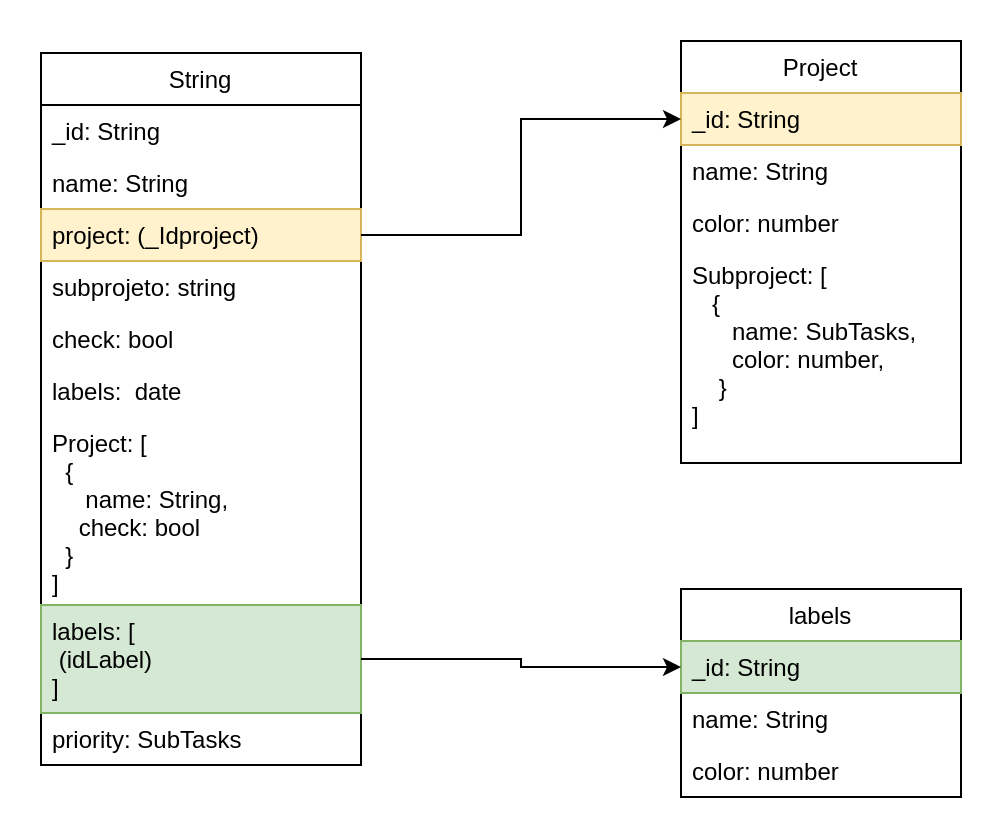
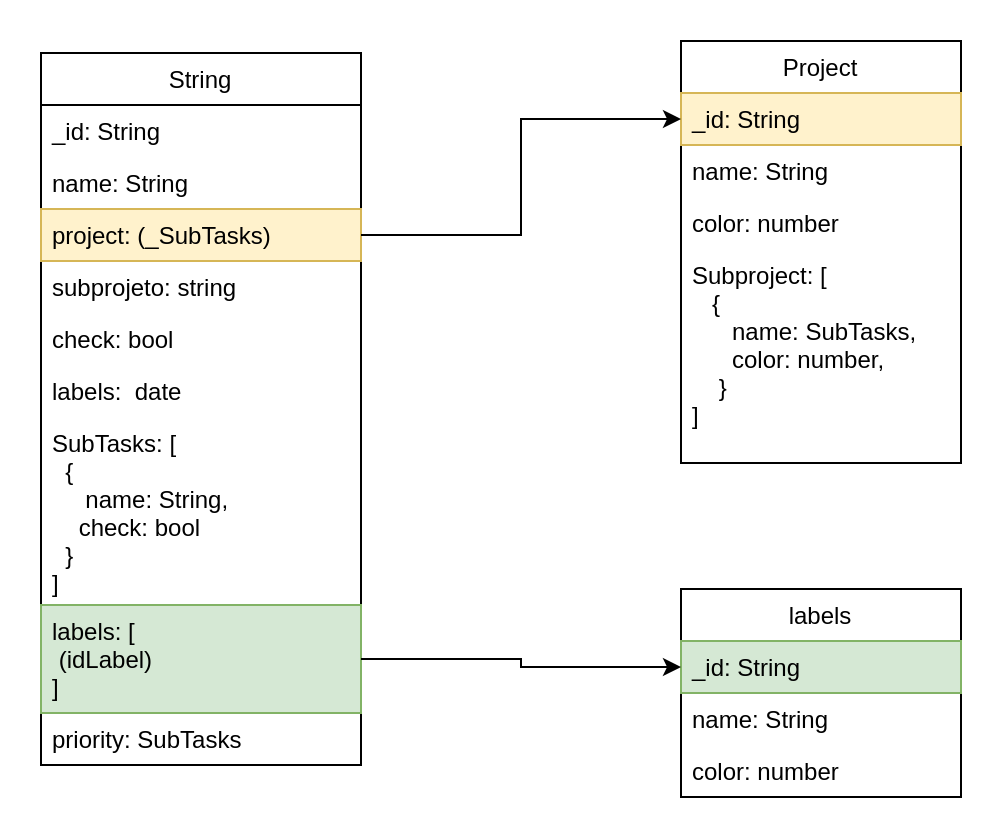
  <mxCell id="0" />
  <mxCell id="1" parent="0" />
  <mxCell id="2" value="String" style="swimlane;fontStyle=0;childLayout=stackLayout;horizontal=1;startSize=26;fillColor=none;horizontalStack=0;resizeParent=1;resizeParentMax=0;resizeLast=0;collapsible=1;marginBottom=0;recursiveResize=0;resizable=1;resizeHeight=1;" vertex="1" parent="1"><mxGeometry x="20" y="26" width="160" height="356" as="geometry"><mxRectangle x="120" y="260" width="60" height="26" as="alternateBounds" /></mxGeometry></mxCell>
  <mxCell id="3" value="_id: String&#10;&#10;" style="text;strokeColor=none;fillColor=none;align=left;verticalAlign=top;spacingLeft=4;spacingRight=4;overflow=hidden;rotatable=0;points=[[0,0.5],[1,0.5]];portConstraint=eastwest;" vertex="1" parent="2"><mxGeometry y="26" width="160" height="26" as="geometry" /></mxCell>
  <mxCell id="4" value="name: String" style="text;strokeColor=none;fillColor=none;align=left;verticalAlign=top;spacingLeft=4;spacingRight=4;overflow=hidden;rotatable=0;points=[[0,0.5],[1,0.5]];portConstraint=eastwest;" vertex="1" parent="2"><mxGeometry y="52" width="160" height="26" as="geometry" /></mxCell>
- <mxCell id="5" value="project: (_Idproject)" style="text;strokeColor=#d6b656;fillColor=#fff2cc;align=left;verticalAlign=top;spacingLeft=4;spacingRight=4;overflow=hidden;rotatable=0;points=[[0,0.5],[1,0.5]];portConstraint=eastwest;" vertex="1" parent="2"><mxGeometry y="78" width="160" height="26" as="geometry" /></mxCell>
+ <mxCell id="5" value="project: (_SubTasks)" style="text;strokeColor=#d6b656;fillColor=#fff2cc;align=left;verticalAlign=top;spacingLeft=4;spacingRight=4;overflow=hidden;rotatable=0;points=[[0,0.5],[1,0.5]];portConstraint=eastwest;" vertex="1" parent="2"><mxGeometry y="78" width="160" height="26" as="geometry" /></mxCell>
  <mxCell id="6" value="subprojeto: string" style="text;strokeColor=none;fillColor=none;align=left;verticalAlign=top;spacingLeft=4;spacingRight=4;overflow=hidden;rotatable=0;points=[[0,0.5],[1,0.5]];portConstraint=eastwest;" vertex="1" parent="2"><mxGeometry y="104" width="160" height="26" as="geometry" /></mxCell>
  <mxCell id="7" value="check: bool" style="text;strokeColor=none;fillColor=none;align=left;verticalAlign=top;spacingLeft=4;spacingRight=4;overflow=hidden;rotatable=0;points=[[0,0.5],[1,0.5]];portConstraint=eastwest;" vertex="1" parent="2"><mxGeometry y="130" width="160" height="26" as="geometry" /></mxCell>
  <mxCell id="8" value="labels:  date" style="text;strokeColor=none;fillColor=none;align=left;verticalAlign=top;spacingLeft=4;spacingRight=4;overflow=hidden;rotatable=0;points=[[0,0.5],[1,0.5]];portConstraint=eastwest;" vertex="1" parent="2"><mxGeometry y="156" width="160" height="26" as="geometry" /></mxCell>
- <mxCell id="9" value="Project: [&#10;  {&#10;     name: String,&#10;    check: bool&#10;  }&#10;]&#10;" style="text;strokeColor=none;fillColor=none;align=left;verticalAlign=top;spacingLeft=4;spacingRight=4;overflow=hidden;rotatable=0;points=[[0,0.5],[1,0.5]];portConstraint=eastwest;" vertex="1" parent="2"><mxGeometry y="182" width="160" height="94" as="geometry" /></mxCell>
+ <mxCell id="9" value="SubTasks: [&#10;  {&#10;     name: String,&#10;    check: bool&#10;  }&#10;]&#10;" style="text;strokeColor=none;fillColor=none;align=left;verticalAlign=top;spacingLeft=4;spacingRight=4;overflow=hidden;rotatable=0;points=[[0,0.5],[1,0.5]];portConstraint=eastwest;" vertex="1" parent="2"><mxGeometry y="182" width="160" height="94" as="geometry" /></mxCell>
  <mxCell id="10" value="labels: [&#10; (idLabel)&#10;]&#10;" style="text;strokeColor=#82b366;fillColor=#d5e8d4;align=left;verticalAlign=top;spacingLeft=4;spacingRight=4;overflow=hidden;rotatable=0;points=[[0,0.5],[1,0.5]];portConstraint=eastwest;" vertex="1" parent="2"><mxGeometry y="276" width="160" height="54" as="geometry" /></mxCell>
  <mxCell id="11" value="priority: SubTasks&#10;&#10;" style="text;strokeColor=none;fillColor=none;align=left;verticalAlign=top;spacingLeft=4;spacingRight=4;overflow=hidden;rotatable=0;points=[[0,0.5],[1,0.5]];portConstraint=eastwest;" vertex="1" parent="2"><mxGeometry y="330" width="160" height="26" as="geometry" /></mxCell>
  <mxCell id="12" value="Project" style="swimlane;fontStyle=0;childLayout=stackLayout;horizontal=1;startSize=26;fillColor=none;horizontalStack=0;resizeParent=1;resizeParentMax=0;resizeLast=0;collapsible=1;marginBottom=0;" vertex="1" parent="1"><mxGeometry x="340" y="20" width="140" height="211" as="geometry" /></mxCell>
  <mxCell id="13" value="_id: String&#10;&#10;" style="text;strokeColor=#d6b656;fillColor=#fff2cc;align=left;verticalAlign=top;spacingLeft=4;spacingRight=4;overflow=hidden;rotatable=0;points=[[0,0.5],[1,0.5]];portConstraint=eastwest;" vertex="1" parent="12"><mxGeometry y="26" width="140" height="26" as="geometry" /></mxCell>
  <mxCell id="14" value="name: String" style="text;strokeColor=none;fillColor=none;align=left;verticalAlign=top;spacingLeft=4;spacingRight=4;overflow=hidden;rotatable=0;points=[[0,0.5],[1,0.5]];portConstraint=eastwest;" vertex="1" parent="12"><mxGeometry y="52" width="140" height="26" as="geometry" /></mxCell>
  <mxCell id="15" value="color: number" style="text;strokeColor=none;fillColor=none;align=left;verticalAlign=top;spacingLeft=4;spacingRight=4;overflow=hidden;rotatable=0;points=[[0,0.5],[1,0.5]];portConstraint=eastwest;" vertex="1" parent="12"><mxGeometry y="78" width="140" height="26" as="geometry" /></mxCell>
  <mxCell id="16" value="Subproject: [&#10;   {&#10;      name: SubTasks,&#10;      color: number,&#10;    }&#10;]" style="text;strokeColor=none;fillColor=none;align=left;verticalAlign=top;spacingLeft=4;spacingRight=4;overflow=hidden;rotatable=0;points=[[0,0.5],[1,0.5]];portConstraint=eastwest;" vertex="1" parent="12"><mxGeometry y="104" width="140" height="107" as="geometry" /></mxCell>
  <mxCell id="17" value="labels" style="swimlane;fontStyle=0;childLayout=stackLayout;horizontal=1;startSize=26;fillColor=none;horizontalStack=0;resizeParent=1;resizeParentMax=0;resizeLast=0;collapsible=1;marginBottom=0;" vertex="1" parent="1"><mxGeometry x="340" y="294" width="140" height="104" as="geometry" /></mxCell>
  <mxCell id="18" value="_id: String&#10;&#10;" style="text;strokeColor=#82b366;fillColor=#d5e8d4;align=left;verticalAlign=top;spacingLeft=4;spacingRight=4;overflow=hidden;rotatable=0;points=[[0,0.5],[1,0.5]];portConstraint=eastwest;" vertex="1" parent="17"><mxGeometry y="26" width="140" height="26" as="geometry" /></mxCell>
  <mxCell id="19" value="name: String" style="text;strokeColor=none;fillColor=none;align=left;verticalAlign=top;spacingLeft=4;spacingRight=4;overflow=hidden;rotatable=0;points=[[0,0.5],[1,0.5]];portConstraint=eastwest;" vertex="1" parent="17"><mxGeometry y="52" width="140" height="26" as="geometry" /></mxCell>
  <mxCell id="20" value="color: number" style="text;strokeColor=none;fillColor=none;align=left;verticalAlign=top;spacingLeft=4;spacingRight=4;overflow=hidden;rotatable=0;points=[[0,0.5],[1,0.5]];portConstraint=eastwest;" vertex="1" parent="17"><mxGeometry y="78" width="140" height="26" as="geometry" /></mxCell>
  <mxCell id="21" style="edgeStyle=orthogonalEdgeStyle;rounded=0;orthogonalLoop=1;jettySize=auto;html=1;exitX=1;exitY=0.5;exitDx=0;exitDy=0;entryX=0;entryY=0.5;entryDx=0;entryDy=0;" edge="1" parent="1" source="10" target="18"><mxGeometry relative="1" as="geometry"><mxPoint x="340" y="340" as="targetPoint" /></mxGeometry></mxCell>
  <mxCell id="22" style="edgeStyle=orthogonalEdgeStyle;rounded=0;orthogonalLoop=1;jettySize=auto;html=1;entryX=0;entryY=0.5;entryDx=0;entryDy=0;" edge="1" parent="1" source="5" target="13"><mxGeometry relative="1" as="geometry" /></mxCell>
